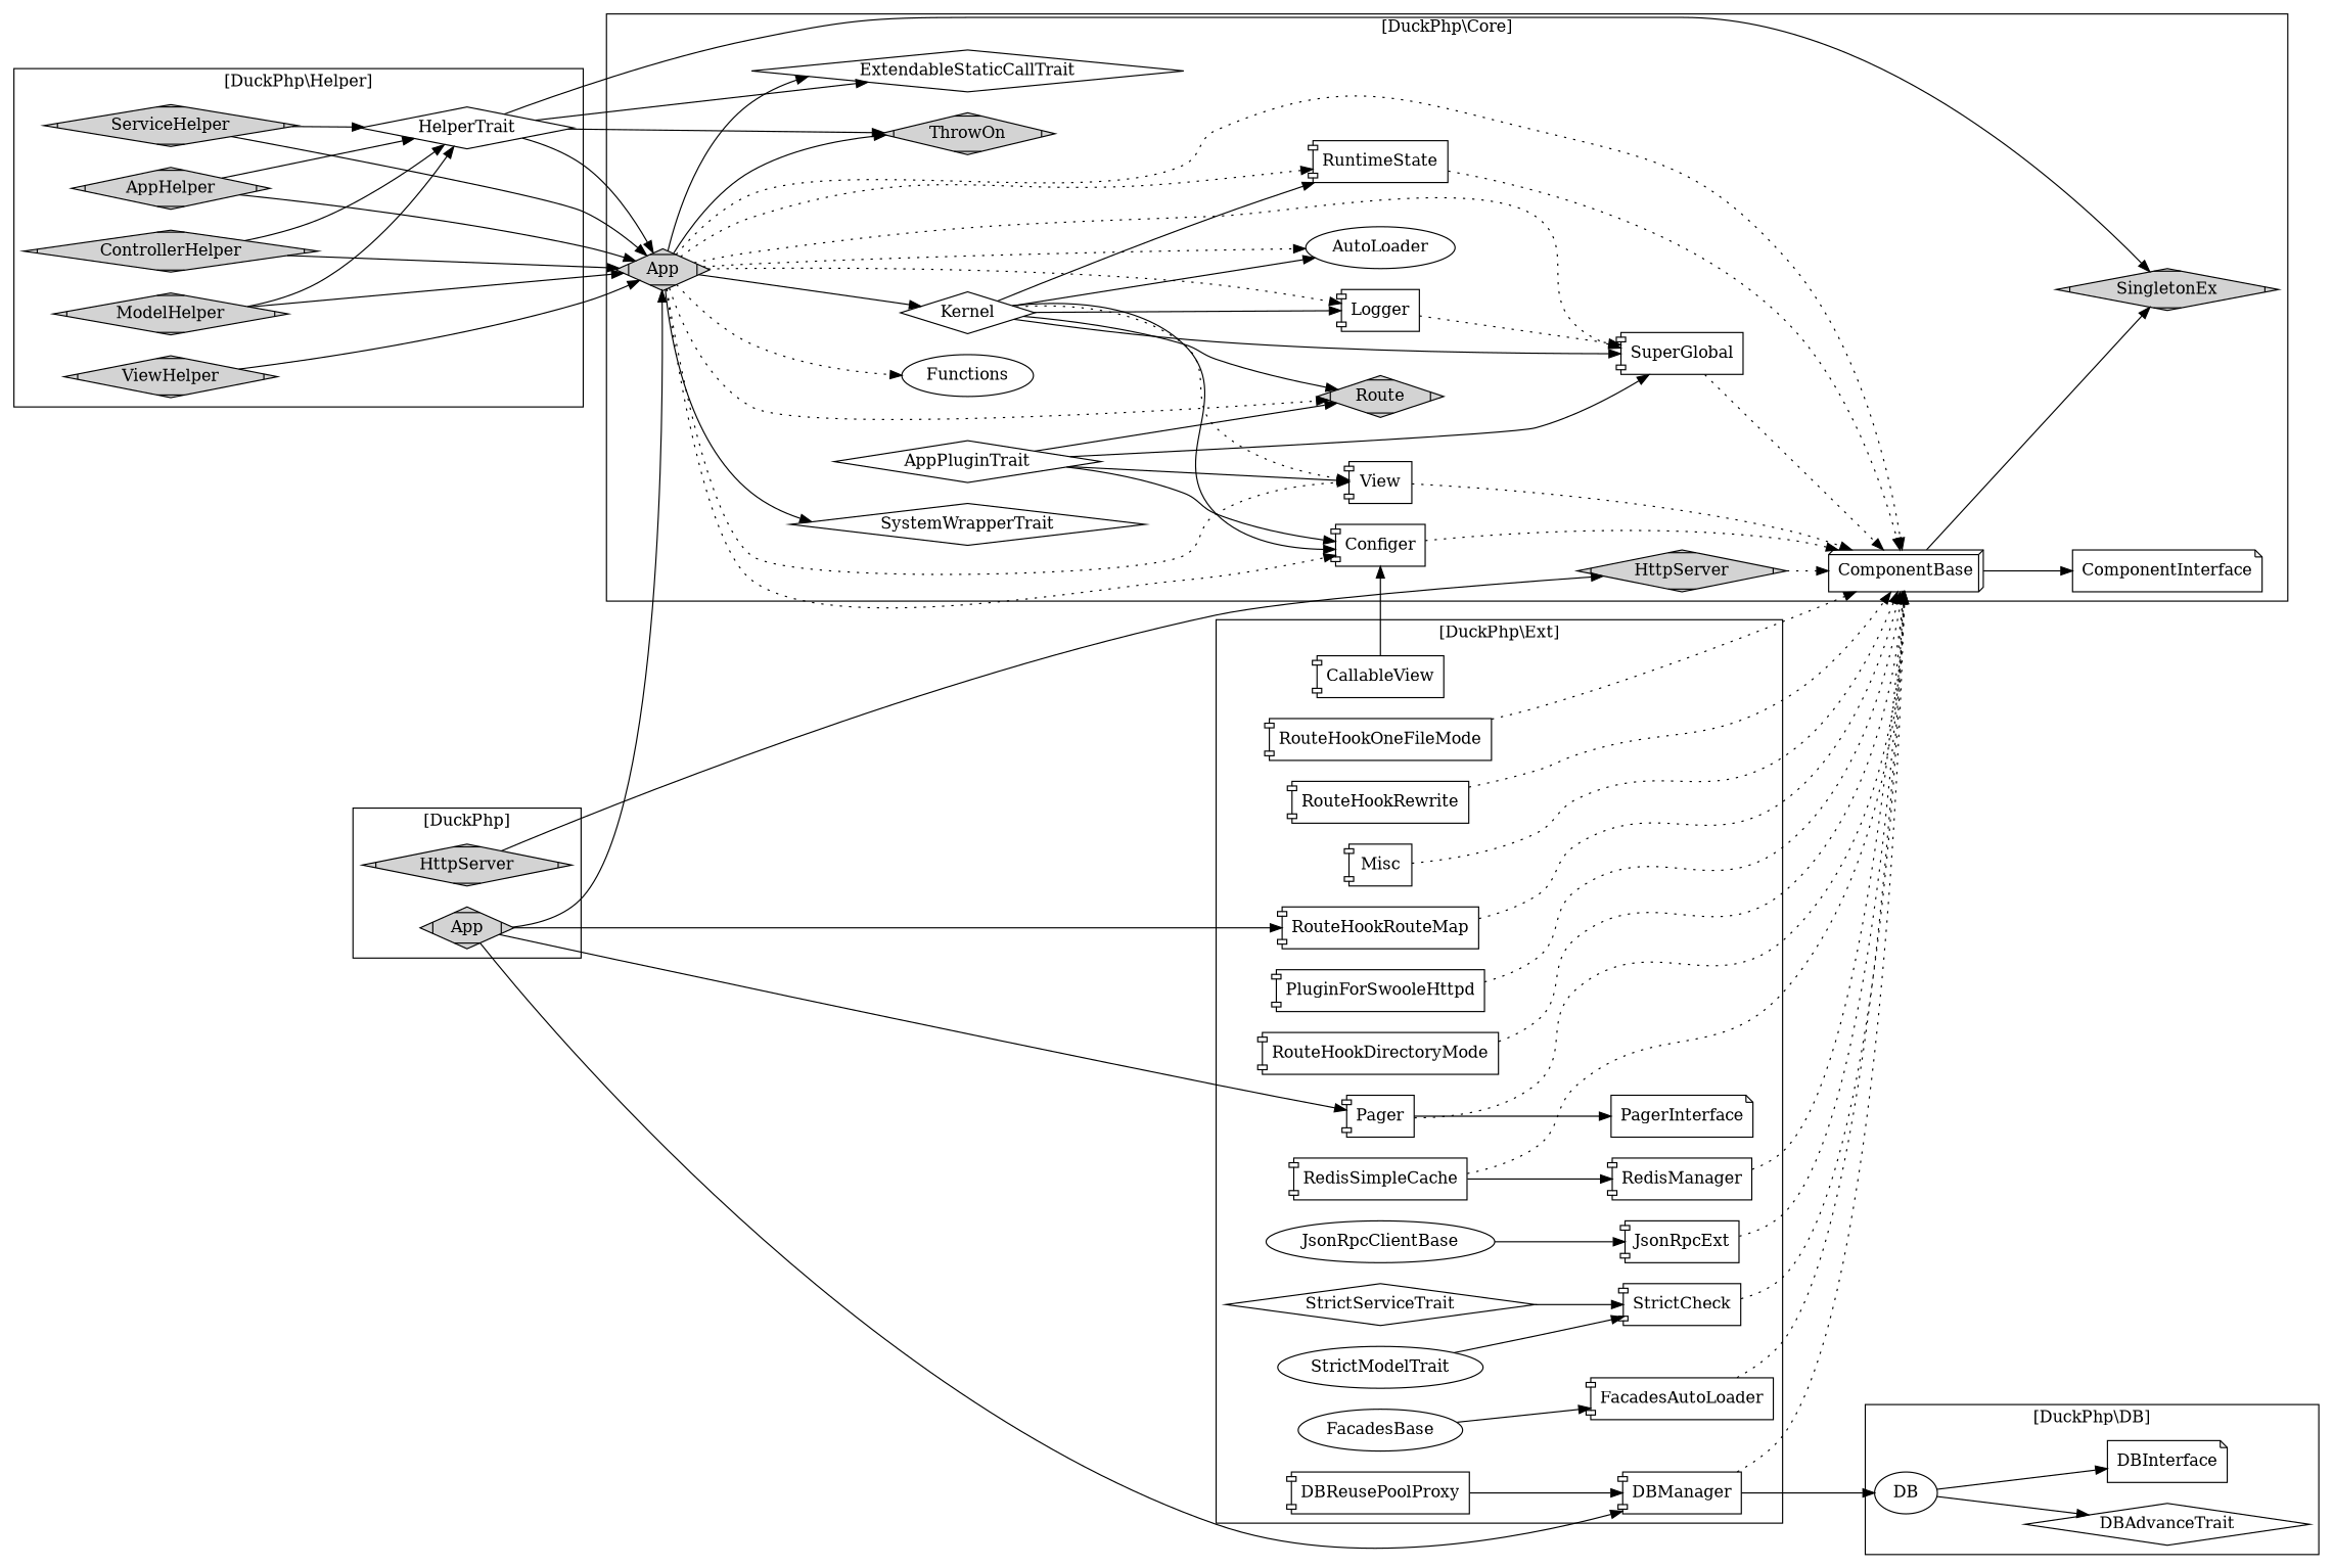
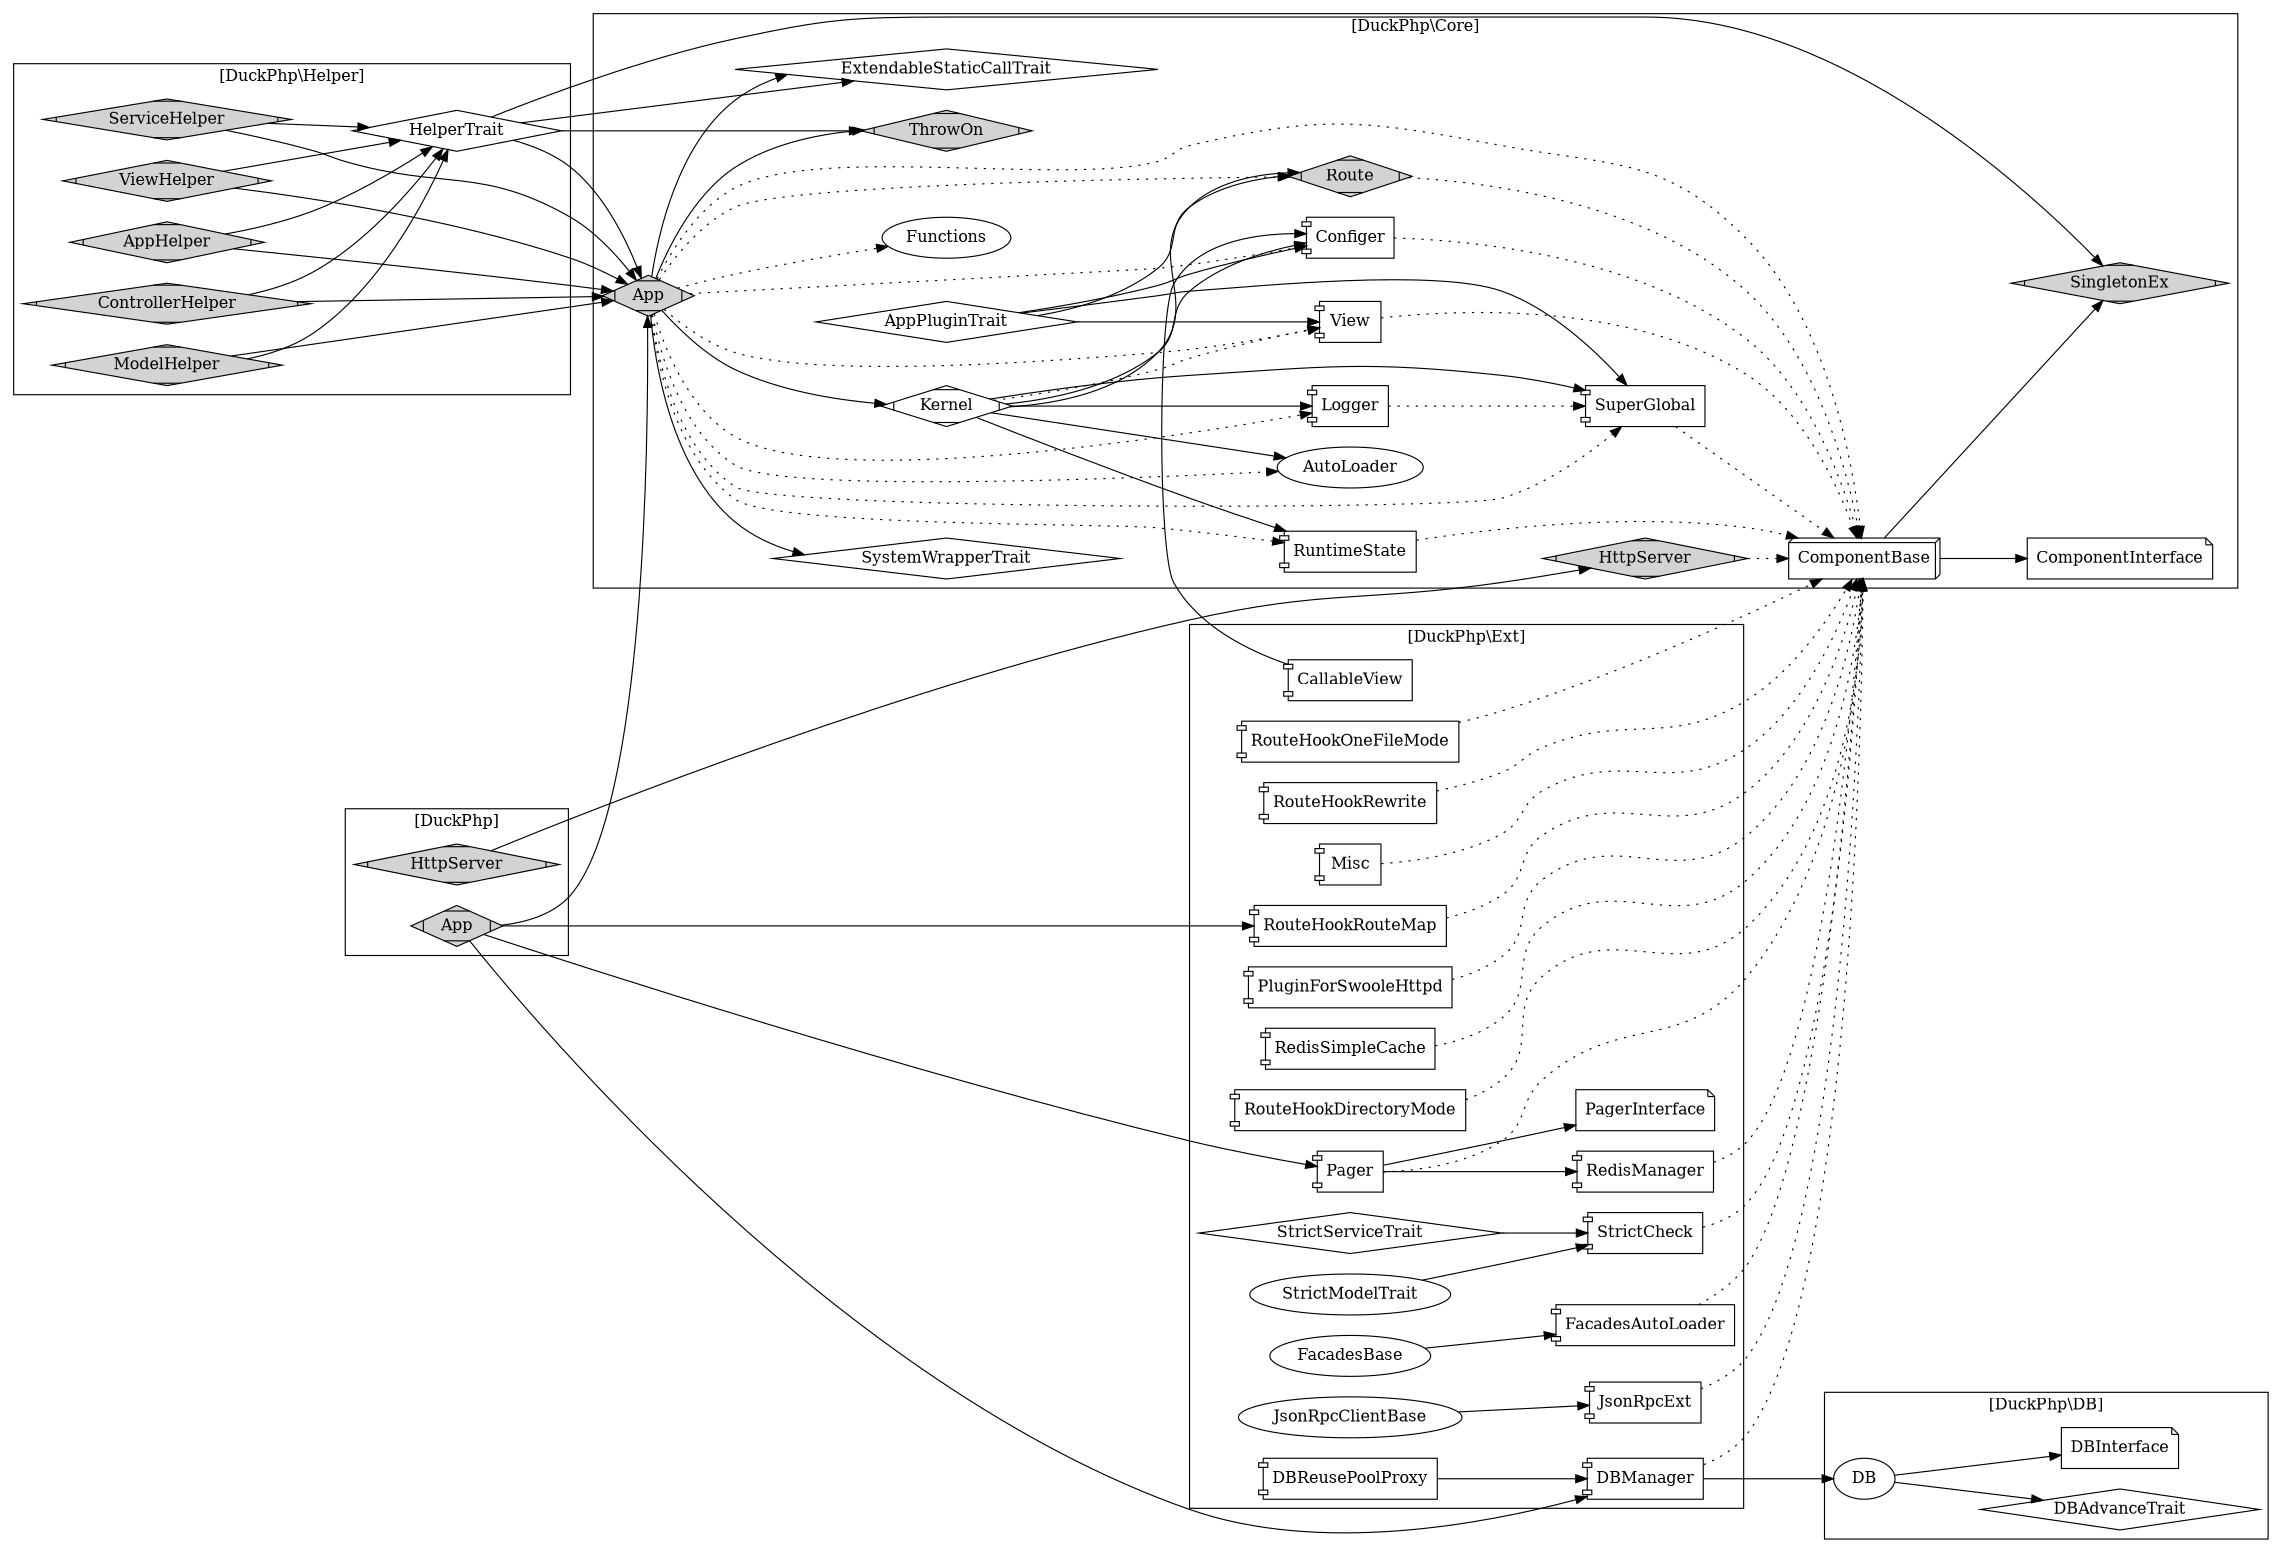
  digraph {
    rankdir=LR
    node [shape=component]
    n1 [label=AppPluginTrait shape=diamond]
    n2 [label=View]
    n3 [label=Configer]
    n4 [label=Route shape=Mdiamond style=filled]
    n5 [label=SuperGlobal]
    n6 [label=App shape=Mdiamond style=filled]
-   n7 [label=Kernel shape=diamond]
+   n7 [label=Kernel shape=Mdiamond]
    n8 [label=AutoLoader shape=""]
    n9 [label=Logger]
    n10 [label=RuntimeState]
    n11 [label=SystemWrapperTrait shape=diamond]
    n12 [label=ExtendableStaticCallTrait shape=diamond]
    n13 [label=ThrowOn shape=Mdiamond style=filled]
    n14 [label=ComponentBase shape=box3d]
    n15 [label=Functions shape=""]
    n16 [label=SingletonEx shape=Mdiamond style=filled]
    n17 [label=HttpServer shape=Mdiamond style=filled]
    n18 [label=ComponentInterface shape=note]
    n19 [label=AppHelper shape=Mdiamond style=filled]
    n20 [label=HelperTrait shape=diamond]
    n21 [label=ControllerHelper shape=Mdiamond style=filled]
    n22 [label=ModelHelper shape=Mdiamond style=filled]
    n23 [label=ServiceHelper shape=Mdiamond style=filled]
    n24 [label=ViewHelper shape=Mdiamond style=filled]
    n25 [label=DB shape=""]
    n26 [label=DBAdvanceTrait shape=diamond]
    n27 [label=DBInterface shape=note]
    CallableView
    DBManager
    DBReusePoolProxy
    FacadesAutoLoader
    FacadesBase [shape=""]
    JsonRpcExt
    JsonRpcClientBase [shape=""]
    Misc
    Pager
    PagerInterface [shape=note]
    PluginForSwooleHttpd
    RedisManager
    RedisSimpleCache
    RouteHookDirectoryMode
    RouteHookOneFileMode
    RouteHookRewrite
    RouteHookRouteMap
    StrictCheck
    StrictModelTrait [shape=ellipse]
    StrictServiceTrait [shape=diamond]
    HttpServer [shape=Mdiamond style=filled]
    App [shape=Mdiamond style=filled]
    subgraph cluster_1 {
      label="[DuckPhp\\Core]"
      n1
      n2
      n3
      n4
      n5
      n6
      n7
      n8
      n9
      n10
      n11
      n12
      n13
      n14
      n15
      n16
      n17
      n18
    }
    subgraph cluster_2 {
      label="[DuckPhp\\Helper]"
      n19
      n20
      n21
      n22
      n23
      n24
    }
    subgraph cluster_3 {
      label="[DuckPhp\\DB]"
      n25
      n26
      n27
    }
    subgraph cluster_4 {
      label="[DuckPhp\\Ext]"
      CallableView
      DBManager
      DBReusePoolProxy
      FacadesAutoLoader
      FacadesBase
      JsonRpcExt
      JsonRpcClientBase
      Misc
      Pager
      PagerInterface
      PluginForSwooleHttpd
      RedisManager
      RedisSimpleCache
      RouteHookDirectoryMode
      RouteHookOneFileMode
      RouteHookRewrite
      RouteHookRouteMap
      StrictCheck
      StrictModelTrait
      StrictServiceTrait
    }
    subgraph cluster_5 {
      label="[DuckPhp]"
      HttpServer
      App
    }
    n1 -> n2
    n1 -> n3
    n1 -> n4
    n1 -> n5
    n2 -> n14 [style=dotted]
    n3 -> n14 [style=dotted]
+   n4 -> n14 [style=dotted]
    n5 -> n14 [style=dotted]
    n6 -> n2 [style=dotted]
    n6 -> n3 [style=dotted]
    n6 -> n4 [style=dotted]
    n6 -> n5 [style=dotted]
    n6 -> n7
    n6 -> n8 [style=dotted]
    n6 -> n9 [style=dotted]
    n6 -> n10 [style=dotted]
    n6 -> n11
    n6 -> n12
    n6 -> n13
    n6 -> n14 [style=dotted]
    n6 -> n15 [style=dotted]
    n7 -> n2 [style=dotted]
    n7 -> n3
    n7 -> n4
    n7 -> n5
    n7 -> n8
    n7 -> n9
    n7 -> n10
    n9 -> n5 [style=dotted]
    n10 -> n14 [style=dotted]
    n14 -> n16
    n14 -> n18
    n17 -> n14 [style=dotted]
    n19 -> n6
    n19 -> n20
    n20 -> n6
    n20 -> n12
    n20 -> n13
    n20 -> n16
    n21 -> n6
    n21 -> n20
    n22 -> n6
    n22 -> n20
    n23 -> n6
    n23 -> n20
    n24 -> n6
+   n24 -> n20
    n25 -> n26
    n25 -> n27
    CallableView -> n3
    DBManager -> n14 [style=dotted]
    DBManager -> n25
    DBReusePoolProxy -> DBManager
    FacadesAutoLoader -> n14 [style=dotted]
    FacadesBase -> FacadesAutoLoader
    JsonRpcExt -> n14 [style=dotted]
    JsonRpcClientBase -> JsonRpcExt
    Misc -> n14 [style=dotted]
    Pager -> n14 [style=dotted]
    Pager -> PagerInterface
    PluginForSwooleHttpd -> n14 [style=dotted]
    RedisManager -> n14 [style=dotted]
    RedisSimpleCache -> n14 [style=dotted]
-   RedisSimpleCache -> RedisManager
+   Pager -> RedisManager
    RouteHookDirectoryMode -> n14 [style=dotted]
    RouteHookOneFileMode -> n14 [style=dotted]
    RouteHookRewrite -> n14 [style=dotted]
    RouteHookRouteMap -> n14 [style=dotted]
    StrictCheck -> n14 [style=dotted]
    StrictModelTrait -> StrictCheck
    StrictServiceTrait -> StrictCheck
    HttpServer -> n17
    App -> n6
    App -> DBManager
    App -> Pager
    App -> RouteHookRouteMap
  }
